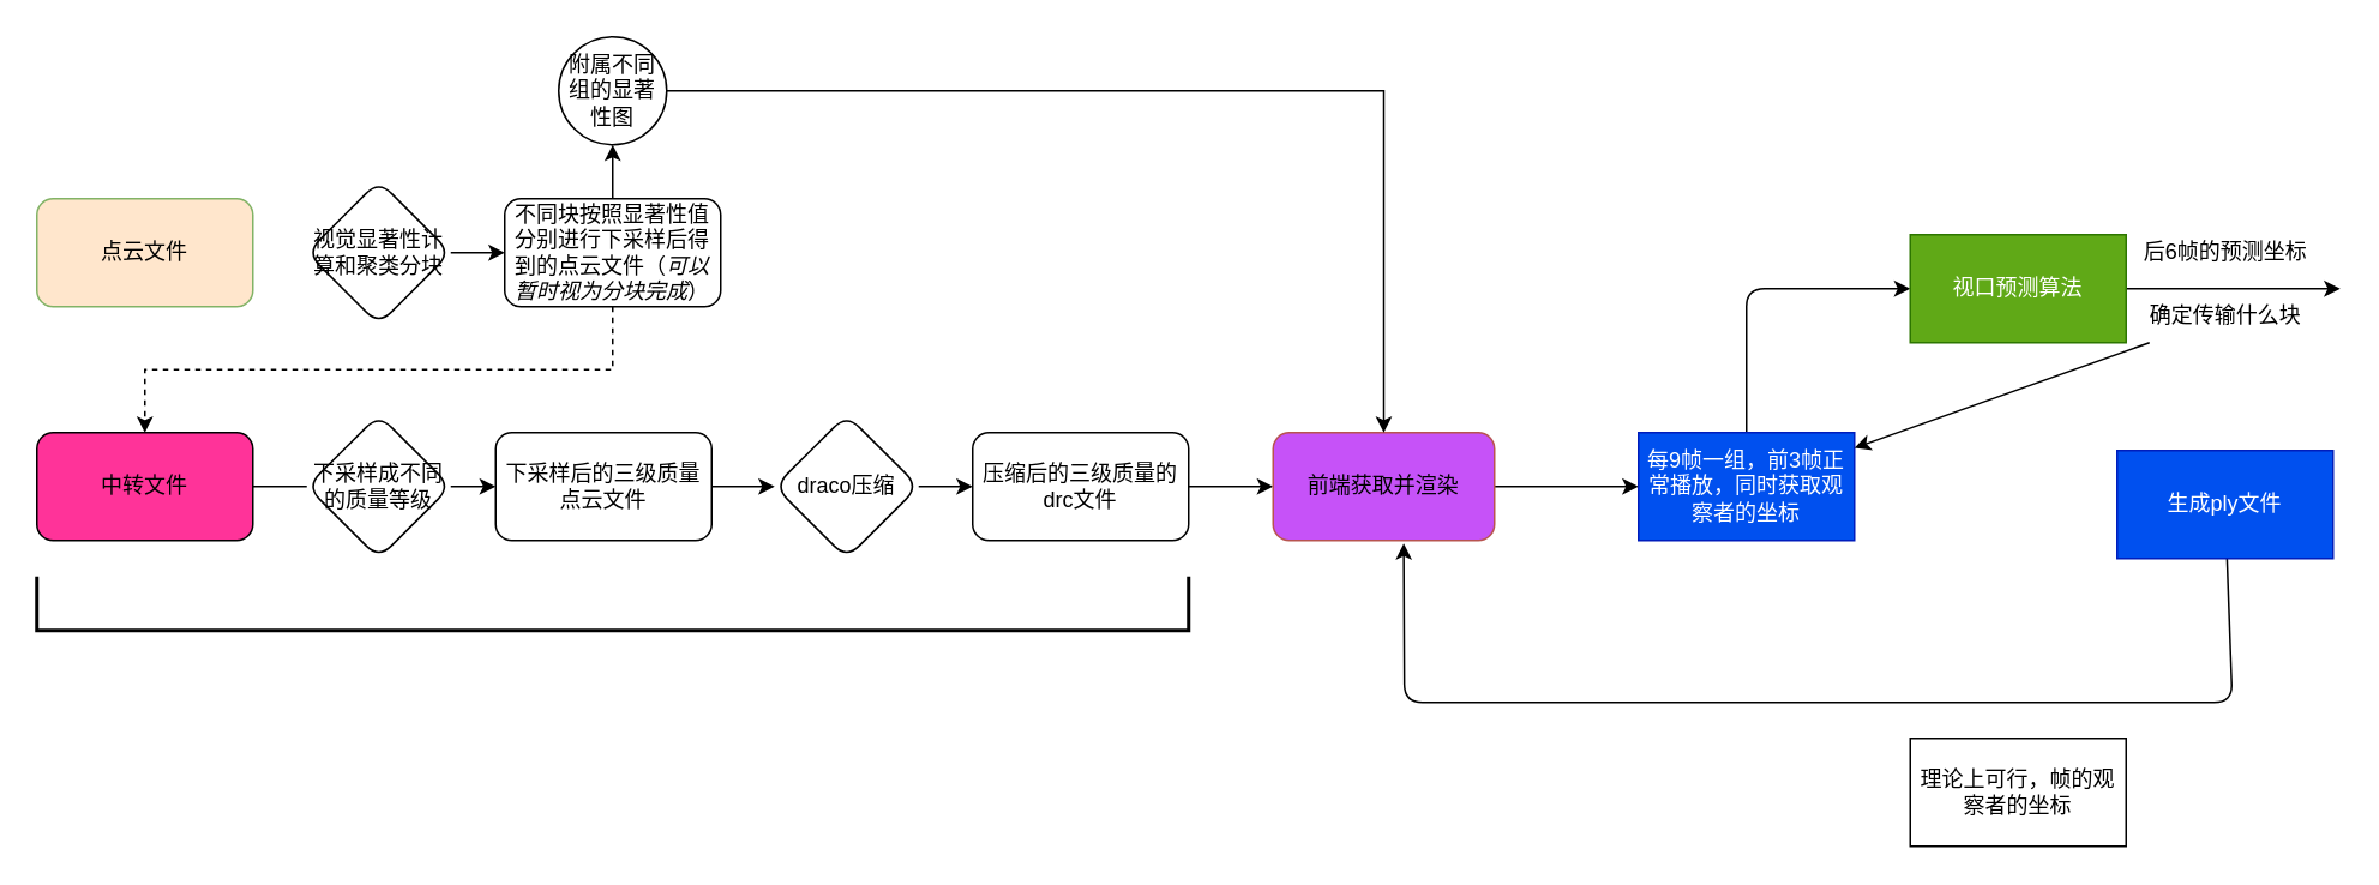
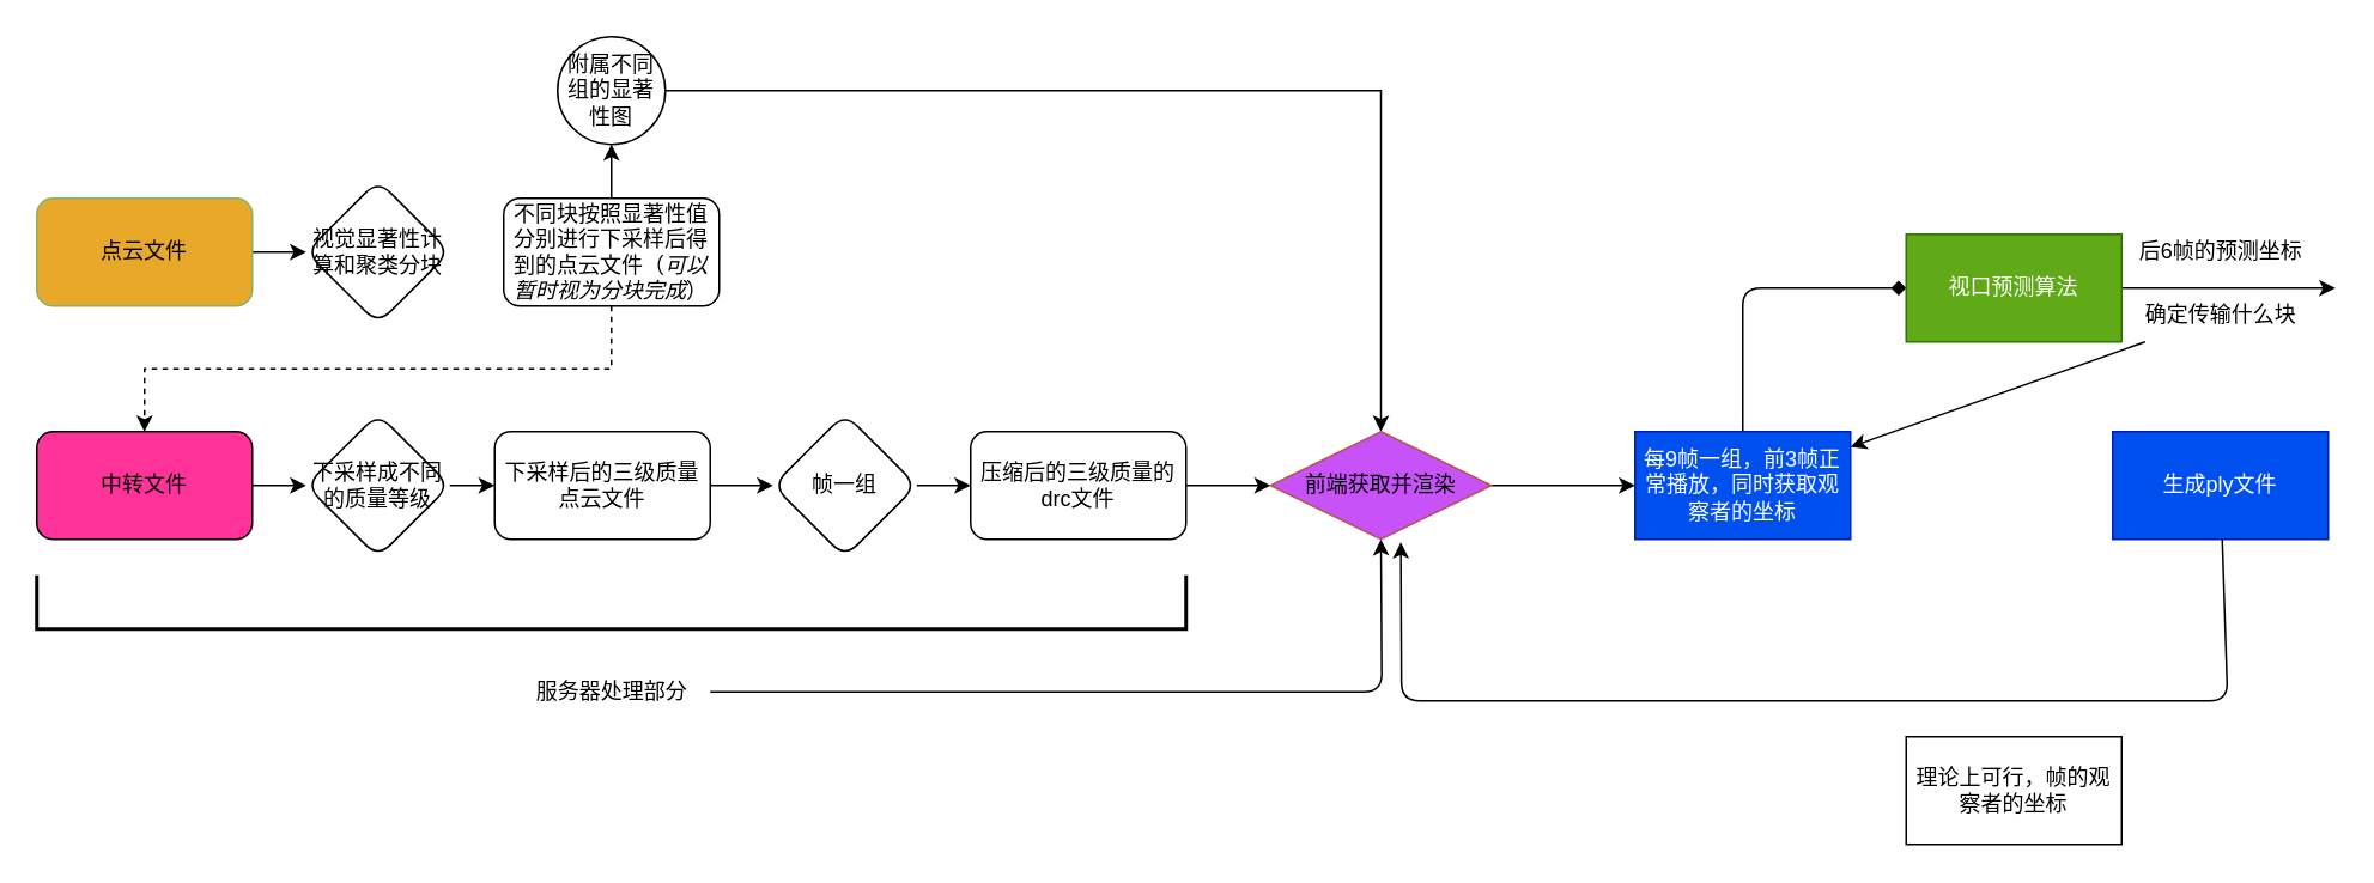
  <mxCell id="0" />
  <mxCell id="1" parent="0" />
- <mxCell id="2" value="" style="edgeStyle=orthogonalEdgeStyle;rounded=0;orthogonalLoop=1;jettySize=auto;html=1;endArrow=none;" parent="1" source="3" target="5" edge="1"><mxGeometry relative="1" as="geometry" /></mxCell>
+ <mxCell id="2" value="" style="edgeStyle=orthogonalEdgeStyle;rounded=0;orthogonalLoop=1;jettySize=auto;html=1;" parent="1" source="3" target="5" edge="1"><mxGeometry relative="1" as="geometry" /></mxCell>
  <mxCell id="3" value="中转文件" style="rounded=1;whiteSpace=wrap;html=1;fillColor=#FF3399;" parent="1" vertex="1"><mxGeometry x="20" y="240" width="120" height="60" as="geometry" /></mxCell>
  <mxCell id="4" value="" style="edgeStyle=orthogonalEdgeStyle;rounded=0;orthogonalLoop=1;jettySize=auto;html=1;" parent="1" source="5" target="7" edge="1"><mxGeometry relative="1" as="geometry" /></mxCell>
  <mxCell id="5" value="下采样成不同的质量等级" style="rhombus;whiteSpace=wrap;html=1;rounded=1;" parent="1" vertex="1"><mxGeometry x="170" y="230" width="80" height="80" as="geometry" /></mxCell>
  <mxCell id="6" value="" style="edgeStyle=orthogonalEdgeStyle;rounded=0;orthogonalLoop=1;jettySize=auto;html=1;" parent="1" source="7" target="9" edge="1"><mxGeometry relative="1" as="geometry" /></mxCell>
  <mxCell id="7" value="下采样后的三级质量点云文件" style="whiteSpace=wrap;html=1;rounded=1;" parent="1" vertex="1"><mxGeometry x="275" y="240" width="120" height="60" as="geometry" /></mxCell>
  <mxCell id="8" value="" style="edgeStyle=orthogonalEdgeStyle;rounded=0;orthogonalLoop=1;jettySize=auto;html=1;" parent="1" source="9" target="11" edge="1"><mxGeometry relative="1" as="geometry" /></mxCell>
- <mxCell id="9" value="draco压缩" style="rhombus;whiteSpace=wrap;html=1;rounded=1;" parent="1" vertex="1"><mxGeometry x="430" y="230" width="80" height="80" as="geometry" /></mxCell>
+ <mxCell id="9" value="帧一组" style="rhombus;whiteSpace=wrap;html=1;rounded=1;" parent="1" vertex="1"><mxGeometry x="430" y="230" width="80" height="80" as="geometry" /></mxCell>
  <mxCell id="10" value="" style="edgeStyle=orthogonalEdgeStyle;rounded=0;orthogonalLoop=1;jettySize=auto;html=1;" parent="1" source="11" target="13" edge="1"><mxGeometry relative="1" as="geometry" /></mxCell>
  <mxCell id="11" value="压缩后的三级质量的drc文件" style="whiteSpace=wrap;html=1;rounded=1;" parent="1" vertex="1"><mxGeometry x="540" y="240" width="120" height="60" as="geometry" /></mxCell>
  <mxCell id="12" style="edgeStyle=none;html=1;exitX=1;exitY=0.5;exitDx=0;exitDy=0;entryX=0;entryY=0.5;entryDx=0;entryDy=0;" parent="1" source="13" target="27" edge="1"><mxGeometry relative="1" as="geometry" /></mxCell>
- <mxCell id="13" value="前端获取并渲染" style="whiteSpace=wrap;html=1;rounded=1;fillColor=#C652F8;strokeColor=#b85450;" parent="1" vertex="1"><mxGeometry x="707" y="240" width="123" height="60" as="geometry" /></mxCell>
- <mxCell id="15" value="点云文件" style="rounded=1;whiteSpace=wrap;html=1;fillColor=#ffe6cc;strokeColor=#82b366;" parent="1" vertex="1"><mxGeometry x="20" y="110" width="120" height="60" as="geometry" /></mxCell>
- <mxCell id="16" value="" style="edgeStyle=orthogonalEdgeStyle;rounded=0;orthogonalLoop=1;jettySize=auto;html=1;" parent="1" source="17" target="20" edge="1"><mxGeometry relative="1" as="geometry" /></mxCell>
+ <mxCell id="13" value="前端获取并渲染" style="rhombus;whiteSpace=wrap;html=1;fillColor=#C652F8;strokeColor=#b85450;" parent="1" vertex="1"><mxGeometry x="707" y="240" width="123" height="60" as="geometry" /></mxCell>
+ <mxCell id="14" value="" style="edgeStyle=orthogonalEdgeStyle;rounded=0;orthogonalLoop=1;jettySize=auto;html=1;" parent="1" source="15" target="17" edge="1"><mxGeometry relative="1" as="geometry" /></mxCell>
+ <mxCell id="15" value="点云文件" style="rounded=1;whiteSpace=wrap;html=1;fillColor=#E8A92A;strokeColor=#82b366;" parent="1" vertex="1"><mxGeometry x="20" y="110" width="120" height="60" as="geometry" /></mxCell>
  <mxCell id="17" value="视觉显著性计算和聚类分块" style="rhombus;whiteSpace=wrap;html=1;rounded=1;" parent="1" vertex="1"><mxGeometry x="170" y="100" width="80" height="80" as="geometry" /></mxCell>
  <mxCell id="18" value="" style="edgeStyle=orthogonalEdgeStyle;rounded=0;orthogonalLoop=1;jettySize=auto;html=1;" parent="1" source="20" target="22" edge="1"><mxGeometry relative="1" as="geometry" /></mxCell>
  <mxCell id="19" style="edgeStyle=orthogonalEdgeStyle;rounded=0;orthogonalLoop=1;jettySize=auto;html=1;exitX=0.5;exitY=1;exitDx=0;exitDy=0;entryX=0.5;entryY=0;entryDx=0;entryDy=0;dashed=1;" parent="1" source="20" target="3" edge="1"><mxGeometry relative="1" as="geometry" /></mxCell>
  <mxCell id="20" value="不同块按照显著性值分别进行下采样后得到的点云文件（&lt;i&gt;可以暂时视为分块完成&lt;/i&gt;）" style="whiteSpace=wrap;html=1;rounded=1;" parent="1" vertex="1"><mxGeometry x="280" y="110" width="120" height="60" as="geometry" /></mxCell>
  <mxCell id="21" style="edgeStyle=orthogonalEdgeStyle;rounded=0;orthogonalLoop=1;jettySize=auto;html=1;exitX=1;exitY=0.5;exitDx=0;exitDy=0;entryX=0.5;entryY=0;entryDx=0;entryDy=0;" parent="1" source="22" target="13" edge="1"><mxGeometry relative="1" as="geometry" /></mxCell>
  <mxCell id="22" value="附属不同组的显著性图" style="ellipse;whiteSpace=wrap;html=1;rounded=1;" parent="1" vertex="1"><mxGeometry x="310" y="20" width="60" height="60" as="geometry" /></mxCell>
  <mxCell id="23" value="" style="strokeWidth=2;html=1;shape=mxgraph.flowchart.annotation_1;align=left;pointerEvents=1;direction=north;" parent="1" vertex="1"><mxGeometry x="20" y="320" width="640" height="30" as="geometry" /></mxCell>
- <mxCell id="26" style="edgeStyle=none;html=1;exitX=0.5;exitY=0;exitDx=0;exitDy=0;entryX=0;entryY=0.5;entryDx=0;entryDy=0;" parent="1" source="27" target="29" edge="1"><mxGeometry relative="1" as="geometry"><mxPoint x="970" y="160" as="targetPoint" /><Array as="points"><mxPoint x="970" y="160" /></Array></mxGeometry></mxCell>
+ <mxCell id="24" style="edgeStyle=none;html=1;entryX=0.5;entryY=1;entryDx=0;entryDy=0;" parent="1" source="25" target="13" edge="1"><mxGeometry relative="1" as="geometry"><Array as="points"><mxPoint x="769" y="385" /></Array></mxGeometry></mxCell>
+ <mxCell id="25" value="服务器处理部分" style="text;html=1;align=center;verticalAlign=middle;resizable=0;points=[];autosize=1;strokeColor=none;fillColor=none;" parent="1" vertex="1"><mxGeometry x="285" y="370" width="110" height="30" as="geometry" /></mxCell>
+ <mxCell id="26" style="edgeStyle=none;html=1;exitX=0.5;exitY=0;exitDx=0;exitDy=0;entryX=0;entryY=0.5;entryDx=0;entryDy=0;endArrow=diamond;" parent="1" source="27" target="29" edge="1"><mxGeometry relative="1" as="geometry"><mxPoint x="970" y="160" as="targetPoint" /><Array as="points"><mxPoint x="970" y="160" /></Array></mxGeometry></mxCell>
  <mxCell id="27" value="每9帧一组，前3帧正常播放，同时获取观察者的坐标" style="rounded=0;whiteSpace=wrap;html=1;fillColor=#0050ef;fontColor=#ffffff;strokeColor=#001DBC;" parent="1" vertex="1"><mxGeometry x="910" y="240" width="120" height="60" as="geometry" /></mxCell>
  <mxCell id="28" style="edgeStyle=none;html=1;exitX=1;exitY=0.5;exitDx=0;exitDy=0;" parent="1" source="29" edge="1"><mxGeometry relative="1" as="geometry"><mxPoint x="1300" y="160" as="targetPoint" /></mxGeometry></mxCell>
  <mxCell id="29" value="视口预测算法" style="rounded=0;whiteSpace=wrap;html=1;fillColor=#60a917;fontColor=#ffffff;strokeColor=#2D7600;" parent="1" vertex="1"><mxGeometry x="1061" y="130" width="120" height="60" as="geometry" /></mxCell>
  <mxCell id="30" value="后6帧的预测坐标" style="text;html=1;align=center;verticalAlign=middle;resizable=0;points=[];autosize=1;strokeColor=none;fillColor=none;" parent="1" vertex="1"><mxGeometry x="1181" y="125" width="110" height="30" as="geometry" /></mxCell>
  <mxCell id="31" value="" style="edgeStyle=none;html=1;" parent="1" source="32" target="27" edge="1"><mxGeometry relative="1" as="geometry" /></mxCell>
  <mxCell id="32" value="确定传输什么块" style="text;html=1;align=center;verticalAlign=middle;resizable=0;points=[];autosize=1;strokeColor=none;fillColor=none;" parent="1" vertex="1"><mxGeometry x="1181" y="160" width="110" height="30" as="geometry" /></mxCell>
  <mxCell id="33" style="edgeStyle=none;html=1;entryX=0.59;entryY=1.027;entryDx=0;entryDy=0;entryPerimeter=0;" parent="1" source="34" target="13" edge="1"><mxGeometry relative="1" as="geometry"><Array as="points"><mxPoint x="1240" y="390" /><mxPoint x="780" y="390" /></Array></mxGeometry></mxCell>
- <mxCell id="34" value="生成ply文件" style="whiteSpace=wrap;html=1;fillColor=#0050ef;fontColor=#ffffff;strokeColor=#001DBC;" parent="1" vertex="1"><mxGeometry x="1176" y="250" width="120" height="60" as="geometry" /></mxCell>
+ <mxCell id="34" value="生成ply文件" style="whiteSpace=wrap;html=1;fillColor=#0050ef;fontColor=#ffffff;strokeColor=#001DBC;" parent="1" vertex="1"><mxGeometry x="1176" y="240" width="120" height="60" as="geometry" /></mxCell>
  <mxCell id="35" value="理论上可行，帧的观察者的坐标" style="rounded=0;whiteSpace=wrap;html=1;" parent="1" vertex="1"><mxGeometry x="1061" y="410" width="120" height="60" as="geometry" /></mxCell>
